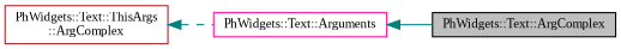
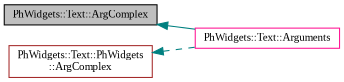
  digraph {
    fontname="Liberation Serif"
    rankdir=LR
    node [fillcolor=white fontname="Liberation Serif" fontsize=10 shape=record style=filled]
    edge [color=teal dir=back fontname="Liberation Serif" fontsize=10 labelfontname=Helvetica labelfontsize=10]
    n1 [color=black fillcolor=grey75 fontcolor=black height=0.2 label="PhWidgets::Text::ArgComplex" width=0.4]
    n2 [color=deeppink height=0.2 label="PhWidgets::Text::Arguments" width=0.4]
-   n3 [color=brown height=0.2 label="PhWidgets::Text::ThisArgs\l::ArgComplex" width=0.4]
-   n2 -> n1 [style=solid]
+   n3 [color=brown height=0.2 label="PhWidgets::Text::PhWidgets\l::ArgComplex" width=0.4]
+   n1 -> n2 [style=solid]
    n3 -> n2 [style=dashed]
  }
